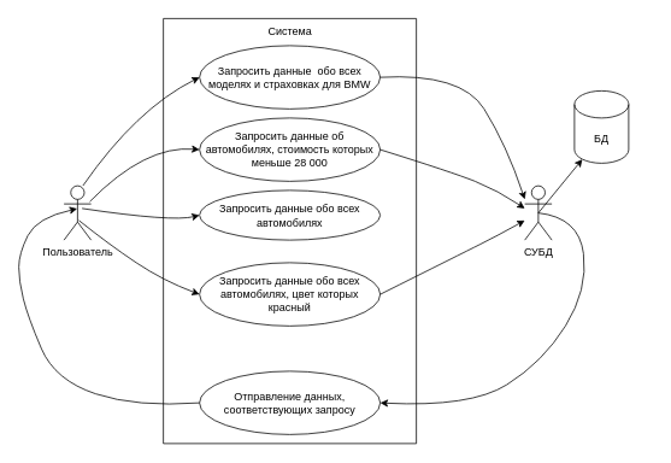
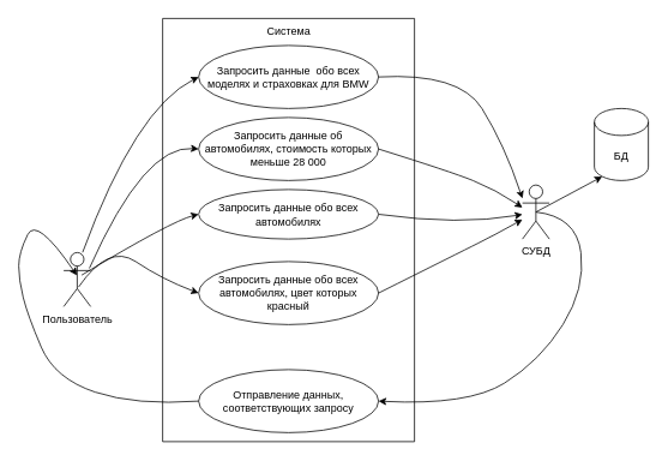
  <mxCell id="0" />
  <mxCell id="1" parent="0" />
  <mxCell id="2" value="" style="swimlane;startSize=0;" parent="1" vertex="1"><mxGeometry x="180" y="20" width="280" height="470" as="geometry"><mxRectangle x="240" y="250" width="50" height="40" as="alternateBounds" /></mxGeometry></mxCell>
  <mxCell id="3" value="Запросить данные&amp;nbsp; обо всех моделях и страховках для BMW" style="ellipse;whiteSpace=wrap;html=1;" parent="2" vertex="1"><mxGeometry x="40" y="30" width="200" height="70" as="geometry" /></mxCell>
  <mxCell id="4" value="Запросить данные об автомобилях, стоимость которых меньше 28 000" style="ellipse;whiteSpace=wrap;html=1;" parent="2" vertex="1"><mxGeometry x="40" y="110" width="200" height="70" as="geometry" /></mxCell>
  <mxCell id="5" value="Запросить данные обо всех автомобилях" style="ellipse;whiteSpace=wrap;html=1;" parent="2" vertex="1"><mxGeometry x="40" y="190" width="200" height="55" as="geometry" /></mxCell>
  <mxCell id="6" value="Запросить данные обо всех автомобилях, цвет которых красный" style="ellipse;whiteSpace=wrap;html=1;" parent="2" vertex="1"><mxGeometry x="40" y="270" width="200" height="70" as="geometry" /></mxCell>
  <mxCell id="7" value="Система" style="text;html=1;align=center;verticalAlign=middle;resizable=0;points=[];autosize=1;strokeColor=none;fillColor=none;" parent="2" vertex="1"><mxGeometry x="105" width="70" height="30" as="geometry" /></mxCell>
  <mxCell id="8" value="Отправление данных, соответствующих запросу" style="ellipse;whiteSpace=wrap;html=1;" parent="2" vertex="1"><mxGeometry x="40" y="390" width="200" height="70" as="geometry" /></mxCell>
- <mxCell id="9" value="Пользователь" style="shape=umlActor;verticalLabelPosition=bottom;verticalAlign=top;html=1;" parent="1" vertex="1"><mxGeometry x="70" y="205" width="30" height="60" as="geometry" /></mxCell>
+ <mxCell id="9" value="Пользователь" style="shape=umlActor;verticalLabelPosition=bottom;verticalAlign=top;html=1;" parent="1" vertex="1"><mxGeometry x="70" y="280" width="30" height="60" as="geometry" /></mxCell>
  <mxCell id="10" value="СУБД" style="shape=umlActor;verticalLabelPosition=bottom;verticalAlign=top;html=1;" parent="1" vertex="1"><mxGeometry x="580" y="205" width="30" height="60" as="geometry" /></mxCell>
  <mxCell id="11" value="" style="curved=1;endArrow=classic;html=1;rounded=0;exitX=0.7;exitY=-0.003;exitDx=0;exitDy=0;exitPerimeter=0;entryX=0;entryY=0.5;entryDx=0;entryDy=0;" parent="1" source="9" target="3" edge="1"><mxGeometry width="50" height="50" relative="1" as="geometry"><mxPoint x="100" y="210" as="sourcePoint" /><mxPoint x="295" y="50" as="targetPoint" /><Array as="points"><mxPoint x="150" y="120" /></Array></mxGeometry></mxCell>
  <mxCell id="12" value="" style="curved=1;endArrow=classic;html=1;rounded=0;exitX=0.951;exitY=0.291;exitDx=0;exitDy=0;exitPerimeter=0;entryX=0;entryY=0.5;entryDx=0;entryDy=0;" parent="1" source="9" target="4" edge="1"><mxGeometry width="50" height="50" relative="1" as="geometry"><mxPoint x="107.5" y="238" as="sourcePoint" /><mxPoint x="270" y="185" as="targetPoint" /><Array as="points"><mxPoint x="160" y="160" /></Array></mxGeometry></mxCell>
  <mxCell id="13" value="" style="curved=1;endArrow=classic;html=1;rounded=0;entryX=0;entryY=0.5;entryDx=0;entryDy=0;exitX=0.667;exitY=0.417;exitDx=0;exitDy=0;exitPerimeter=0;" parent="1" source="9" target="5" edge="1"><mxGeometry width="50" height="50" relative="1" as="geometry"><mxPoint x="120" y="250" as="sourcePoint" /><mxPoint x="285" y="287" as="targetPoint" /><Array as="points"><mxPoint x="190" y="245" /></Array></mxGeometry></mxCell>
  <mxCell id="14" value="" style="curved=1;endArrow=classic;html=1;rounded=0;exitX=0.551;exitY=0.638;exitDx=0;exitDy=0;exitPerimeter=0;entryX=0;entryY=0.5;entryDx=0;entryDy=0;" parent="1" source="9" target="6" edge="1"><mxGeometry width="50" height="50" relative="1" as="geometry"><mxPoint x="102.5" y="250" as="sourcePoint" /><mxPoint x="270" y="390" as="targetPoint" /><Array as="points"><mxPoint x="120" y="270" /><mxPoint x="180" y="310" /></Array></mxGeometry></mxCell>
  <mxCell id="15" value="" style="curved=1;endArrow=classic;html=1;rounded=0;exitX=1;exitY=0.5;exitDx=0;exitDy=0;" parent="1" source="3" edge="1"><mxGeometry width="50" height="50" relative="1" as="geometry"><mxPoint x="440" y="90" as="sourcePoint" /><mxPoint x="580" y="220" as="targetPoint" /><Array as="points"><mxPoint x="510" y="80" /><mxPoint x="560" y="160" /></Array></mxGeometry></mxCell>
  <mxCell id="16" value="" style="curved=1;endArrow=classic;html=1;rounded=0;exitX=1;exitY=0.5;exitDx=0;exitDy=0;" parent="1" source="4" edge="1"><mxGeometry width="50" height="50" relative="1" as="geometry"><mxPoint x="450" y="220" as="sourcePoint" /><mxPoint x="580" y="230" as="targetPoint" /><Array as="points"><mxPoint x="500" y="190" /><mxPoint x="550" y="210" /></Array></mxGeometry></mxCell>
+ <mxCell id="17" value="" style="curved=1;endArrow=classic;html=1;rounded=0;exitX=1;exitY=0.5;exitDx=0;exitDy=0;" parent="1" source="5" target="10" edge="1"><mxGeometry width="50" height="50" relative="1" as="geometry"><mxPoint x="435" y="282" as="sourcePoint" /><mxPoint x="610" y="240" as="targetPoint" /><Array as="points"><mxPoint x="510" y="250" /></Array></mxGeometry></mxCell>
  <mxCell id="18" value="" style="curved=1;endArrow=classic;html=1;rounded=0;exitX=1;exitY=0.5;exitDx=0;exitDy=0;" parent="1" source="6" edge="1" target="10"><mxGeometry width="50" height="50" relative="1" as="geometry"><mxPoint x="452" y="390" as="sourcePoint" /><mxPoint x="590" y="290" as="targetPoint" /><Array as="points"><mxPoint x="510" y="280" /><mxPoint x="550" y="260" /></Array></mxGeometry></mxCell>
  <mxCell id="19" value="" style="endArrow=classic;html=1;rounded=0;exitX=0.5;exitY=0.5;exitDx=0;exitDy=0;exitPerimeter=0;entryX=0.145;entryY=1;entryDx=0;entryDy=-4.35;entryPerimeter=0;" parent="1" source="10" edge="1" target="20"><mxGeometry width="50" height="50" relative="1" as="geometry"><mxPoint x="630" y="234.33" as="sourcePoint" /><mxPoint x="690" y="235" as="targetPoint" /></mxGeometry></mxCell>
- <mxCell id="20" value="БД" style="shape=cylinder3;whiteSpace=wrap;html=1;boundedLbl=1;backgroundOutline=1;size=15;" parent="1" vertex="1"><mxGeometry x="635" y="100" width="60" height="80" as="geometry" /></mxCell>
+ <mxCell id="20" value="БД" style="shape=cylinder3;whiteSpace=wrap;html=1;boundedLbl=1;backgroundOutline=1;size=15;" parent="1" vertex="1"><mxGeometry x="660" y="120" width="60" height="80" as="geometry" /></mxCell>
  <mxCell id="21" value="" style="curved=1;endArrow=classic;html=1;rounded=0;entryX=1;entryY=0.5;entryDx=0;entryDy=0;exitX=0.5;exitY=0.5;exitDx=0;exitDy=0;exitPerimeter=0;" parent="1" source="10" target="8" edge="1"><mxGeometry width="50" height="50" relative="1" as="geometry"><mxPoint x="595" y="240" as="sourcePoint" /><mxPoint x="390" y="570" as="targetPoint" /><Array as="points"><mxPoint x="640" y="240" /><mxPoint x="650" y="320" /><mxPoint x="600" y="400" /><mxPoint x="520" y="450" /></Array></mxGeometry></mxCell>
  <mxCell id="22" value="" style="curved=1;endArrow=classic;html=1;rounded=0;exitX=0;exitY=0.5;exitDx=0;exitDy=0;entryX=0.489;entryY=0.423;entryDx=0;entryDy=0;entryPerimeter=0;" parent="1" source="8" target="9" edge="1"><mxGeometry width="50" height="50" relative="1" as="geometry"><mxPoint x="255" y="490" as="sourcePoint" /><mxPoint x="80" y="235" as="targetPoint" /><Array as="points"><mxPoint x="150" y="450" /><mxPoint x="60" y="420" /><mxPoint x="30" y="350" /><mxPoint x="20" y="310" /><mxPoint x="20" y="280" /><mxPoint x="40" y="240" /></Array></mxGeometry></mxCell>
